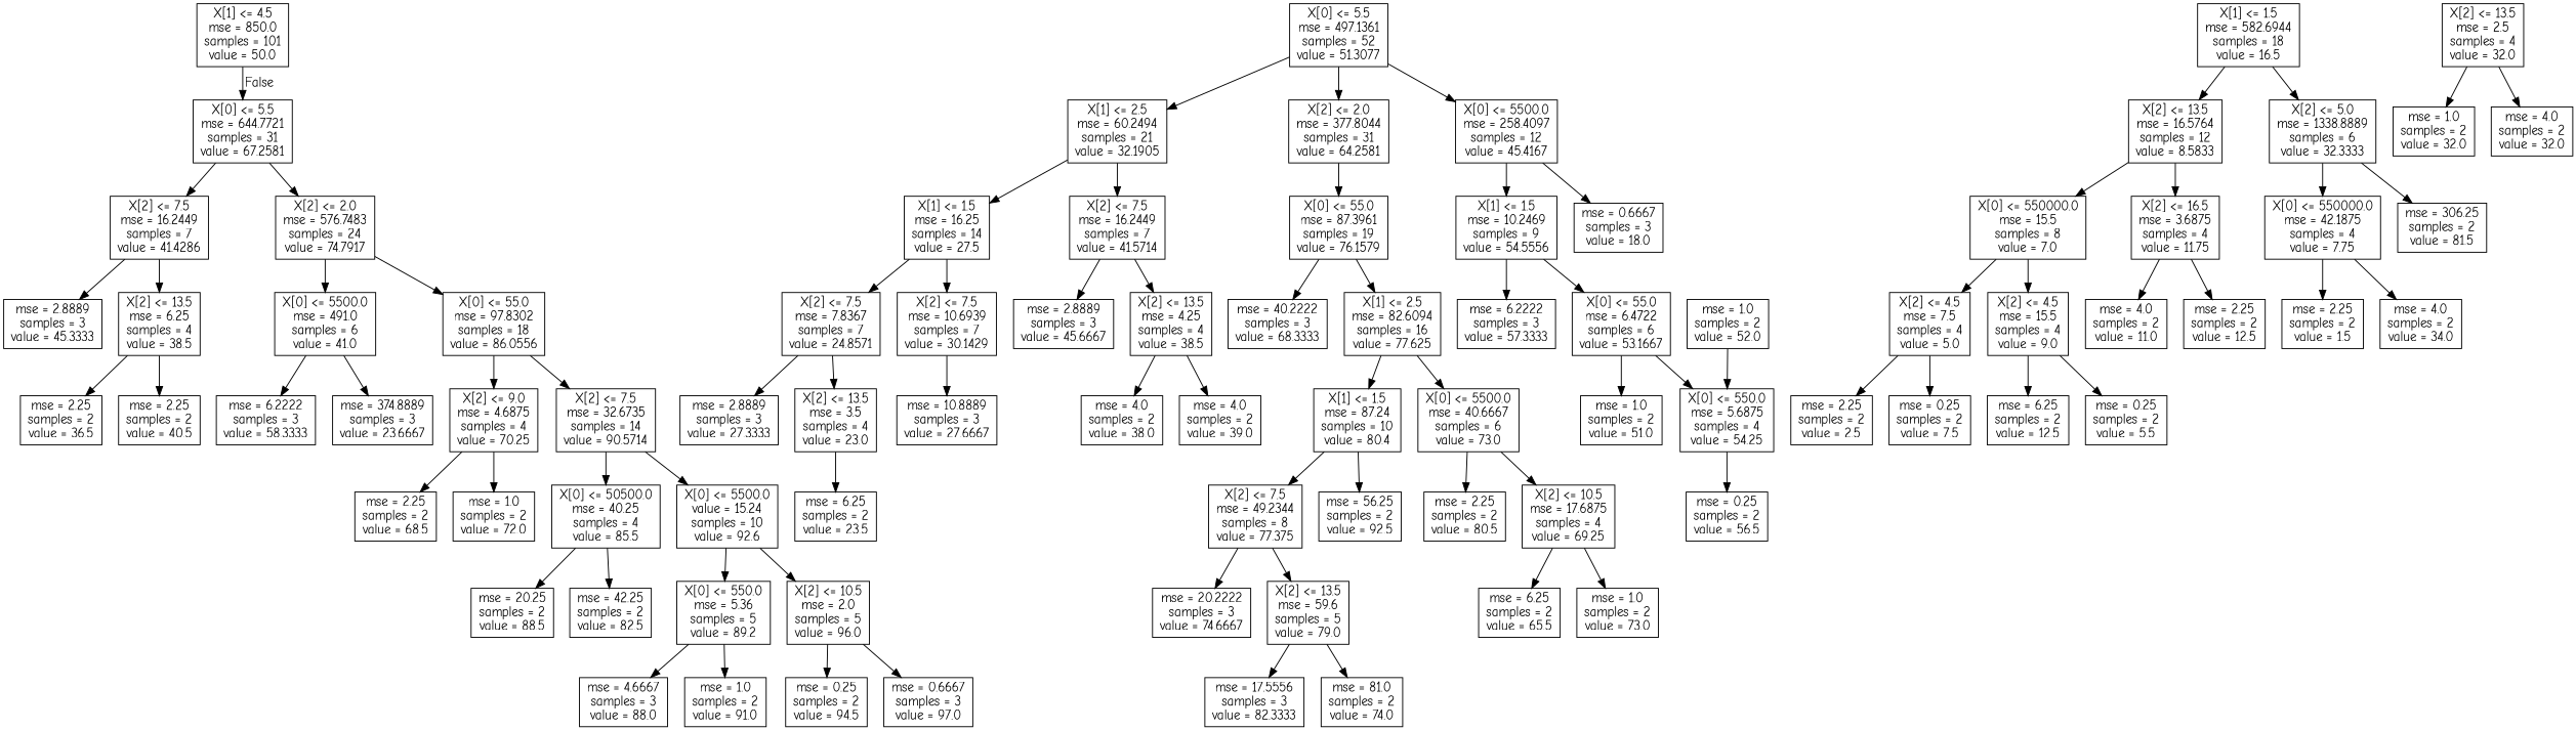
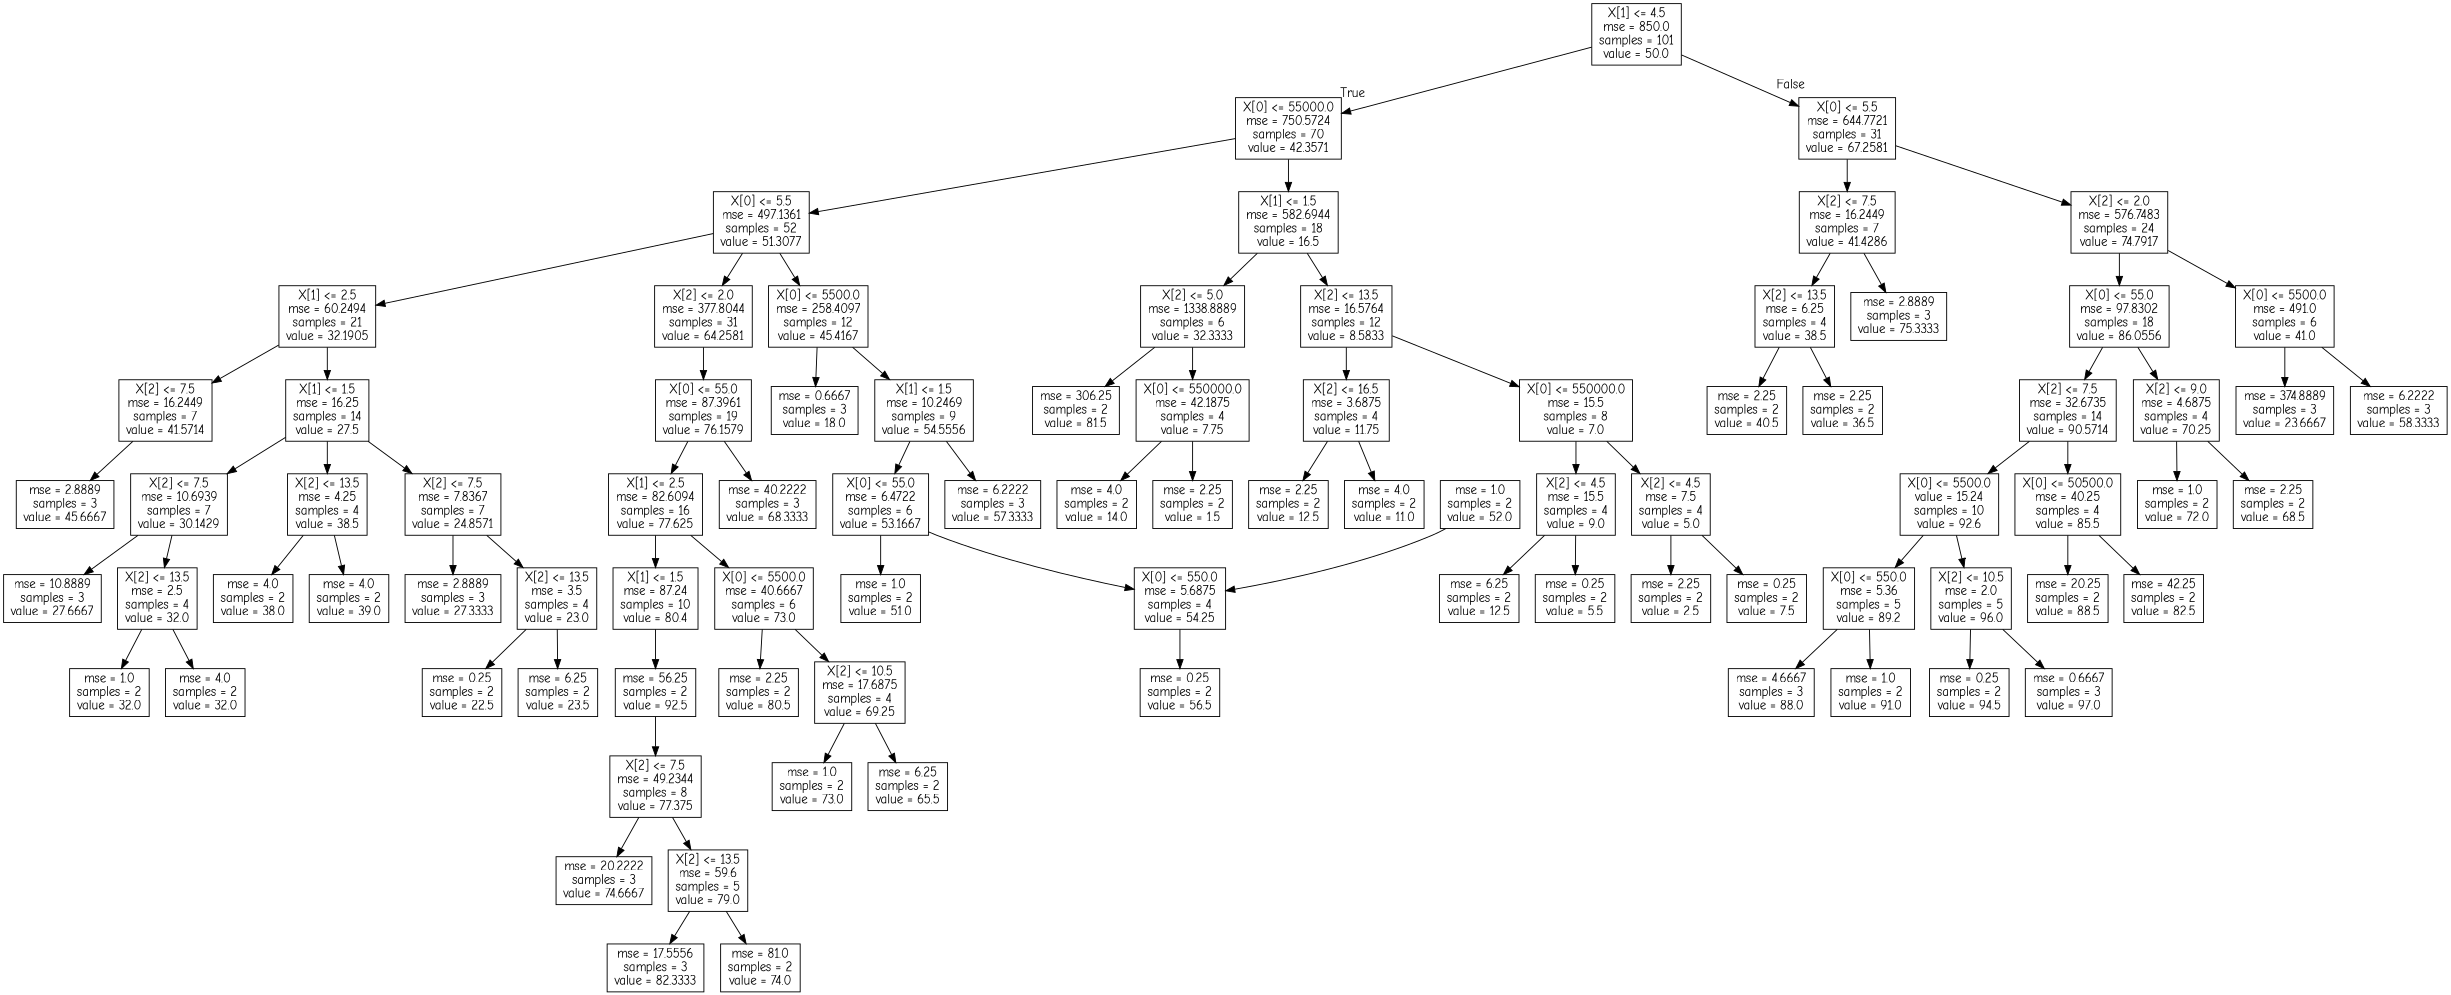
  digraph {
    fontname="Comic Neue"
    node [fontname="Comic Neue" shape=box]
    edge [fontname="Comic Neue"]
    n1 [label="X[1] <= 4.5\nmse = 850.0\nsamples = 101\nvalue = 50.0"]
+   n2 [label="X[0] <= 55000.0\nmse = 750.5724\nsamples = 70\nvalue = 42.3571"]
    n3 [label="X[0] <= 5.5\nmse = 644.7721\nsamples = 31\nvalue = 67.2581"]
    n4 [label="X[0] <= 5.5\nmse = 497.1361\nsamples = 52\nvalue = 51.3077"]
    n5 [label="X[1] <= 1.5\nmse = 582.6944\nsamples = 18\nvalue = 16.5"]
    n6 [label="X[2] <= 7.5\nmse = 16.2449\nsamples = 7\nvalue = 41.4286"]
    n7 [label="X[2] <= 2.0\nmse = 576.7483\nsamples = 24\nvalue = 74.7917"]
    n8 [label="X[1] <= 2.5\nmse = 60.2494\nsamples = 21\nvalue = 32.1905"]
    n9 [label="X[2] <= 2.0\nmse = 377.8044\nsamples = 31\nvalue = 64.2581"]
    n10 [label="X[0] <= 5500.0\nmse = 258.4097\nsamples = 12\nvalue = 45.4167"]
    n11 [label="X[2] <= 13.5\nmse = 16.5764\nsamples = 12\nvalue = 8.5833"]
    n12 [label="X[2] <= 5.0\nmse = 1338.8889\nsamples = 6\nvalue = 32.3333"]
    n13 [label="X[1] <= 1.5\nmse = 16.25\nsamples = 14\nvalue = 27.5"]
    n14 [label="X[2] <= 7.5\nmse = 16.2449\nsamples = 7\nvalue = 41.5714"]
    n15 [label="X[0] <= 55.0\nmse = 87.3961\nsamples = 19\nvalue = 76.1579"]
    n16 [label="X[2] <= 7.5\nmse = 7.8367\nsamples = 7\nvalue = 24.8571"]
    n17 [label="X[2] <= 7.5\nmse = 10.6939\nsamples = 7\nvalue = 30.1429"]
    n18 [label="mse = 2.8889\nsamples = 3\nvalue = 45.6667"]
    n19 [label="X[2] <= 13.5\nmse = 4.25\nsamples = 4\nvalue = 38.5"]
    n20 [label="mse = 2.8889\nsamples = 3\nvalue = 27.3333"]
    n21 [label="X[2] <= 13.5\nmse = 3.5\nsamples = 4\nvalue = 23.0"]
    n22 [label="mse = 10.8889\nsamples = 3\nvalue = 27.6667"]
    n23 [label="X[2] <= 13.5\nmse = 2.5\nsamples = 4\nvalue = 32.0"]
+   n24 [label="mse = 0.25\nsamples = 2\nvalue = 22.5"]
    n25 [label="mse = 6.25\nsamples = 2\nvalue = 23.5"]
    n26 [label="mse = 1.0\nsamples = 2\nvalue = 32.0"]
    n27 [label="mse = 4.0\nsamples = 2\nvalue = 32.0"]
    n28 [label="mse = 4.0\nsamples = 2\nvalue = 38.0"]
    n29 [label="mse = 4.0\nsamples = 2\nvalue = 39.0"]
    n30 [label="X[1] <= 1.5\nmse = 10.2469\nsamples = 9\nvalue = 54.5556"]
    n31 [label="mse = 0.6667\nsamples = 3\nvalue = 18.0"]
    n32 [label="mse = 40.2222\nsamples = 3\nvalue = 68.3333"]
    n33 [label="X[1] <= 2.5\nmse = 82.6094\nsamples = 16\nvalue = 77.625"]
    n34 [label="mse = 6.2222\nsamples = 3\nvalue = 57.3333"]
    n35 [label="X[0] <= 55.0\nmse = 6.4722\nsamples = 6\nvalue = 53.1667"]
    n36 [label="mse = 1.0\nsamples = 2\nvalue = 51.0"]
    n37 [label="X[0] <= 550.0\nmse = 5.6875\nsamples = 4\nvalue = 54.25"]
    n38 [label="mse = 0.25\nsamples = 2\nvalue = 56.5"]
    n39 [label="mse = 1.0\nsamples = 2\nvalue = 52.0"]
    n40 [label="X[1] <= 1.5\nmse = 87.24\nsamples = 10\nvalue = 80.4"]
    n41 [label="X[0] <= 5500.0\nmse = 40.6667\nsamples = 6\nvalue = 73.0"]
    n42 [label="X[2] <= 7.5\nmse = 49.2344\nsamples = 8\nvalue = 77.375"]
    n43 [label="mse = 56.25\nsamples = 2\nvalue = 92.5"]
    n44 [label="mse = 2.25\nsamples = 2\nvalue = 80.5"]
    n45 [label="X[2] <= 10.5\nmse = 17.6875\nsamples = 4\nvalue = 69.25"]
    n46 [label="mse = 20.2222\nsamples = 3\nvalue = 74.6667"]
    n47 [label="X[2] <= 13.5\nmse = 59.6\nsamples = 5\nvalue = 79.0"]
    n48 [label="mse = 17.5556\nsamples = 3\nvalue = 82.3333"]
    n49 [label="mse = 81.0\nsamples = 2\nvalue = 74.0"]
    n50 [label="mse = 6.25\nsamples = 2\nvalue = 65.5"]
    n51 [label="mse = 1.0\nsamples = 2\nvalue = 73.0"]
    n52 [label="X[0] <= 550000.0\nmse = 15.5\nsamples = 8\nvalue = 7.0"]
    n53 [label="X[2] <= 16.5\nmse = 3.6875\nsamples = 4\nvalue = 11.75"]
    n54 [label="X[0] <= 550000.0\nmse = 42.1875\nsamples = 4\nvalue = 7.75"]
    n55 [label="mse = 306.25\nsamples = 2\nvalue = 81.5"]
    n56 [label="X[2] <= 4.5\nmse = 7.5\nsamples = 4\nvalue = 5.0"]
    n57 [label="X[2] <= 4.5\nmse = 15.5\nsamples = 4\nvalue = 9.0"]
    n58 [label="mse = 4.0\nsamples = 2\nvalue = 11.0"]
    n59 [label="mse = 2.25\nsamples = 2\nvalue = 12.5"]
    n60 [label="mse = 2.25\nsamples = 2\nvalue = 2.5"]
    n61 [label="mse = 0.25\nsamples = 2\nvalue = 7.5"]
    n62 [label="mse = 6.25\nsamples = 2\nvalue = 12.5"]
    n63 [label="mse = 0.25\nsamples = 2\nvalue = 5.5"]
    n64 [label="mse = 2.25\nsamples = 2\nvalue = 1.5"]
-   n65 [label="mse = 4.0\nsamples = 2\nvalue = 34.0"]
-   n66 [label="mse = 2.8889\nsamples = 3\nvalue = 45.3333"]
+   n65 [label="mse = 4.0\nsamples = 2\nvalue = 14.0"]
+   n66 [label="mse = 2.8889\nsamples = 3\nvalue = 75.3333"]
    n67 [label="X[2] <= 13.5\nmse = 6.25\nsamples = 4\nvalue = 38.5"]
    n68 [label="X[0] <= 5500.0\nmse = 491.0\nsamples = 6\nvalue = 41.0"]
    n69 [label="X[0] <= 55.0\nmse = 97.8302\nsamples = 18\nvalue = 86.0556"]
    n70 [label="mse = 2.25\nsamples = 2\nvalue = 36.5"]
    n71 [label="mse = 2.25\nsamples = 2\nvalue = 40.5"]
    n72 [label="mse = 6.2222\nsamples = 3\nvalue = 58.3333"]
    n73 [label="mse = 374.8889\nsamples = 3\nvalue = 23.6667"]
    n74 [label="X[2] <= 9.0\nmse = 4.6875\nsamples = 4\nvalue = 70.25"]
    n75 [label="X[2] <= 7.5\nmse = 32.6735\nsamples = 14\nvalue = 90.5714"]
    n76 [label="mse = 2.25\nsamples = 2\nvalue = 68.5"]
    n77 [label="mse = 1.0\nsamples = 2\nvalue = 72.0"]
    n78 [label="X[0] <= 50500.0\nmse = 40.25\nsamples = 4\nvalue = 85.5"]
    n79 [label="X[0] <= 5500.0\nvalue = 15.24\nsamples = 10\nvalue = 92.6"]
    n80 [label="mse = 20.25\nsamples = 2\nvalue = 88.5"]
    n81 [label="mse = 42.25\nsamples = 2\nvalue = 82.5"]
    n82 [label="X[0] <= 550.0\nmse = 5.36\nsamples = 5\nvalue = 89.2"]
    n83 [label="X[2] <= 10.5\nmse = 2.0\nsamples = 5\nvalue = 96.0"]
    n84 [label="mse = 4.6667\nsamples = 3\nvalue = 88.0"]
    n85 [label="mse = 1.0\nsamples = 2\nvalue = 91.0"]
    n86 [label="mse = 0.25\nsamples = 2\nvalue = 94.5"]
    n87 [label="mse = 0.6667\nsamples = 3\nvalue = 97.0"]
+   n1 -> n2 [headlabel=True labelangle=45 labeldistance=2.5]
    n1 -> n3 [headlabel=False labelangle=-45 labeldistance=2.5]
+   n2 -> n4
+   n2 -> n5
    n3 -> n6
    n3 -> n7
    n4 -> n8
    n4 -> n9
    n4 -> n10
    n5 -> n11
    n5 -> n12
    n6 -> n66
    n6 -> n67
    n7 -> n68
    n7 -> n69
    n8 -> n13
    n8 -> n14
    n9 -> n15
    n10 -> n30
    n10 -> n31
    n11 -> n52
    n11 -> n53
    n12 -> n54
    n12 -> n55
    n13 -> n16
    n13 -> n17
    n14 -> n18
-   n14 -> n19
+   n13 -> n19
    n15 -> n32
    n15 -> n33
    n16 -> n20
    n16 -> n21
    n17 -> n22
+   n17 -> n23
    n19 -> n28
    n19 -> n29
+   n21 -> n24
    n21 -> n25
    n23 -> n26
    n23 -> n27
    n30 -> n34
    n30 -> n35
    n33 -> n40
    n33 -> n41
    n35 -> n36
    n35 -> n37
    n37 -> n38
    n39 -> n37
-   n40 -> n42
+   n43 -> n42
    n40 -> n43
    n41 -> n44
    n41 -> n45
    n42 -> n46
    n42 -> n47
    n45 -> n50
    n45 -> n51
    n47 -> n48
    n47 -> n49
    n52 -> n56
    n52 -> n57
    n53 -> n58
    n53 -> n59
    n54 -> n64
    n54 -> n65
    n56 -> n60
    n56 -> n61
    n57 -> n62
    n57 -> n63
    n67 -> n70
    n67 -> n71
    n68 -> n72
    n68 -> n73
    n69 -> n74
    n69 -> n75
    n74 -> n76
    n74 -> n77
    n75 -> n78
    n75 -> n79
    n78 -> n80
    n78 -> n81
    n79 -> n82
    n79 -> n83
    n82 -> n84
    n82 -> n85
    n83 -> n86
    n83 -> n87
  }
